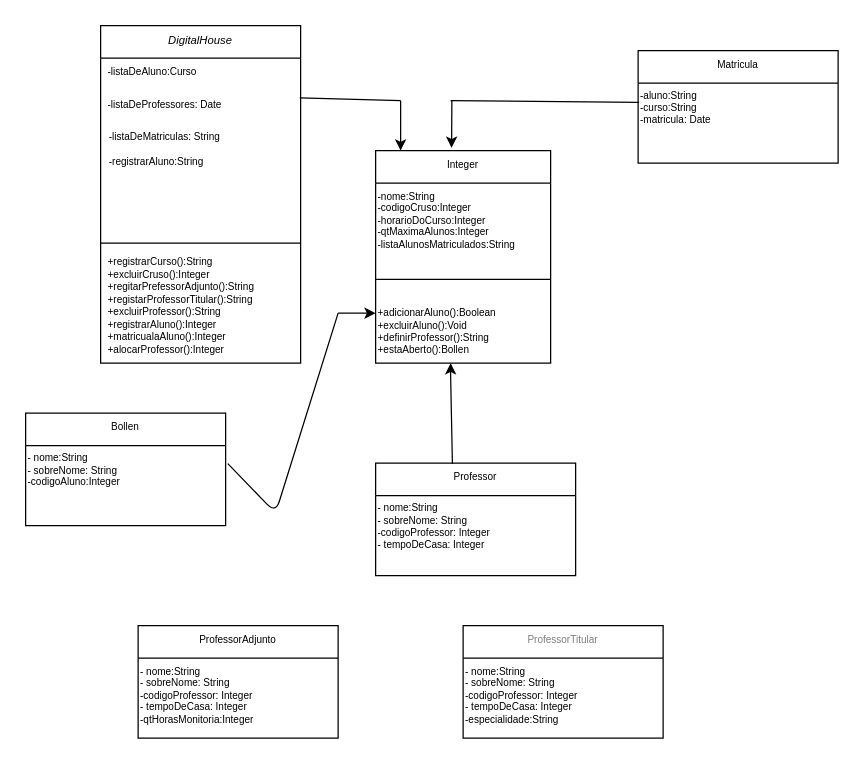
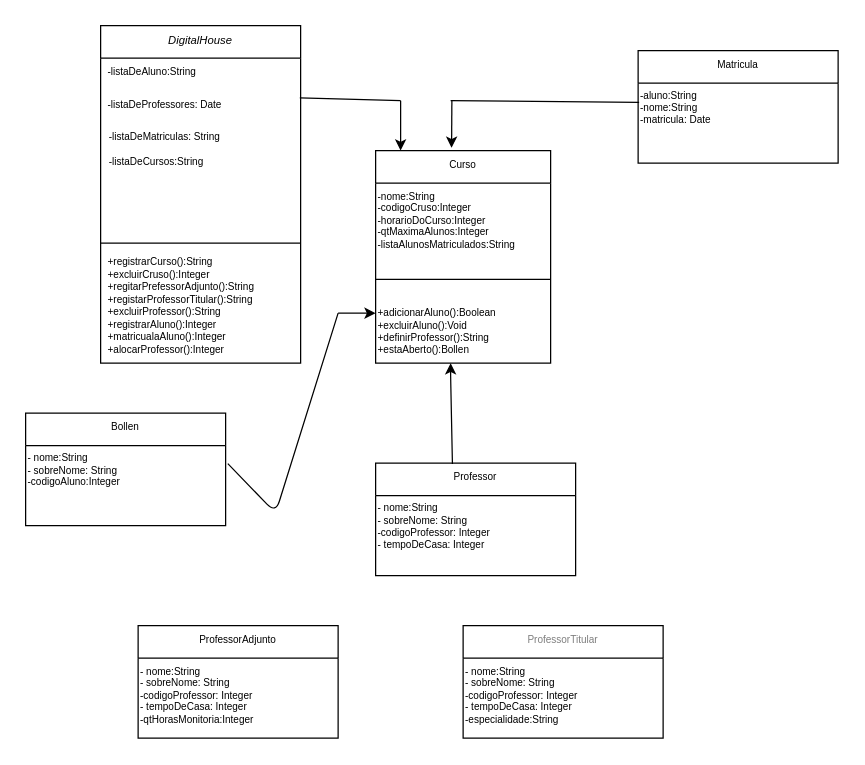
  <mxCell id="0" />
  <mxCell id="1" parent="0" />
  <mxCell id="2" value="DigitalHouse" style="swimlane;fontStyle=2;align=center;verticalAlign=top;childLayout=stackLayout;horizontal=1;startSize=26;horizontalStack=0;resizeParent=1;resizeLast=0;collapsible=1;marginBottom=0;rounded=0;shadow=0;strokeWidth=1;fontSize=9;" parent="1" vertex="1"><mxGeometry x="80" y="20" width="160" height="270" as="geometry"><mxRectangle x="220" y="120" width="160" height="26" as="alternateBounds" /></mxGeometry></mxCell>
- <mxCell id="3" value="-listaDeAluno:Curso&#10;&#10;" style="text;align=left;verticalAlign=top;spacingLeft=4;spacingRight=4;overflow=hidden;rotatable=0;points=[[0,0.5],[1,0.5]];portConstraint=eastwest;fontSize=8;" parent="2" vertex="1"><mxGeometry y="26" width="160" height="26" as="geometry" /></mxCell>
+ <mxCell id="3" value="-listaDeAluno:String&#10;&#10;" style="text;align=left;verticalAlign=top;spacingLeft=4;spacingRight=4;overflow=hidden;rotatable=0;points=[[0,0.5],[1,0.5]];portConstraint=eastwest;fontSize=8;" parent="2" vertex="1"><mxGeometry y="26" width="160" height="26" as="geometry" /></mxCell>
  <mxCell id="4" value="-listaDeProfessores: Date" style="text;align=left;verticalAlign=top;spacingLeft=4;spacingRight=4;overflow=hidden;rotatable=0;points=[[0,0.5],[1,0.5]];portConstraint=eastwest;rounded=0;shadow=0;html=0;fontSize=8;" parent="2" vertex="1"><mxGeometry y="52" width="160" height="26" as="geometry" /></mxCell>
- <mxCell id="5" value="-listaDeMatriculas: String&#10;&#10;-registrarAluno:String&#10;&#10;&#10;" style="text;align=left;verticalAlign=top;spacingLeft=5;spacingRight=4;overflow=hidden;rotatable=0;points=[[0,0.5],[1,0.5]];portConstraint=eastwest;rounded=0;shadow=0;html=0;fontSize=8;" parent="2" vertex="1"><mxGeometry y="78" width="160" height="92" as="geometry" /></mxCell>
+ <mxCell id="5" value="-listaDeMatriculas: String&#10;&#10;-listaDeCursos:String&#10;&#10;&#10;" style="text;align=left;verticalAlign=top;spacingLeft=5;spacingRight=4;overflow=hidden;rotatable=0;points=[[0,0.5],[1,0.5]];portConstraint=eastwest;rounded=0;shadow=0;html=0;fontSize=8;" parent="2" vertex="1"><mxGeometry y="78" width="160" height="92" as="geometry" /></mxCell>
  <mxCell id="6" value="" style="line;html=1;strokeWidth=1;align=left;verticalAlign=middle;spacingTop=-1;spacingLeft=3;spacingRight=3;rotatable=0;labelPosition=right;points=[];portConstraint=eastwest;fontSize=8;" parent="2" vertex="1"><mxGeometry y="170" width="160" height="8" as="geometry" /></mxCell>
  <mxCell id="7" value="+registrarCurso():String&#10;+excluirCruso():Integer&#10;+regitarPrefessorAdjunto():String&#10;+registarProfessorTitular():String&#10;+excluirProfessor():String&#10;+registrarAluno():Integer&#10;+matricualaAluno():Integer&#10;+alocarProfessor():Integer" style="text;align=left;verticalAlign=top;spacingLeft=4;spacingRight=4;overflow=hidden;rotatable=0;points=[[0,0.5],[1,0.5]];portConstraint=eastwest;fontSize=8;" parent="2" vertex="1"><mxGeometry y="178" width="160" height="92" as="geometry" /></mxCell>
  <mxCell id="8" value="Bollen" style="swimlane;fontStyle=0;align=center;verticalAlign=top;childLayout=stackLayout;horizontal=1;startSize=26;horizontalStack=0;resizeParent=1;resizeLast=0;collapsible=1;marginBottom=0;rounded=0;shadow=0;strokeWidth=1;fontSize=8;" parent="1" vertex="1"><mxGeometry x="20" y="330" width="160" height="90" as="geometry"><mxRectangle x="130" y="380" width="160" height="26" as="alternateBounds" /></mxGeometry></mxCell>
  <mxCell id="9" value="- nome:String&lt;br&gt;- sobreNome: String&lt;br&gt;-codigoAluno:Integer" style="text;html=1;align=left;verticalAlign=middle;resizable=0;points=[];autosize=1;strokeColor=none;fontSize=8;" vertex="1" parent="8"><mxGeometry y="26" width="160" height="40" as="geometry" /></mxCell>
- <mxCell id="10" value="Integer" style="swimlane;fontStyle=0;align=center;verticalAlign=top;childLayout=stackLayout;horizontal=1;startSize=26;horizontalStack=0;resizeParent=1;resizeLast=0;collapsible=1;marginBottom=0;rounded=0;shadow=0;strokeWidth=1;fontSize=8;" parent="1" vertex="1"><mxGeometry x="300" y="120" width="140" height="170" as="geometry"><mxRectangle x="550" y="140" width="160" height="26" as="alternateBounds" /></mxGeometry></mxCell>
+ <mxCell id="10" value="Curso" style="swimlane;fontStyle=0;align=center;verticalAlign=top;childLayout=stackLayout;horizontal=1;startSize=26;horizontalStack=0;resizeParent=1;resizeLast=0;collapsible=1;marginBottom=0;rounded=0;shadow=0;strokeWidth=1;fontSize=8;" parent="1" vertex="1"><mxGeometry x="300" y="120" width="140" height="170" as="geometry"><mxRectangle x="550" y="140" width="160" height="26" as="alternateBounds" /></mxGeometry></mxCell>
  <mxCell id="11" value="-nome:String&lt;br&gt;-codigoCruso:Integer&lt;br&gt;-horarioDoCurso:Integer&lt;br&gt;-qtMaximaAlunos:Integer&lt;br&gt;-listaAlunosMatriculados:String" style="text;html=1;align=left;verticalAlign=middle;resizable=0;points=[];autosize=1;strokeColor=none;fontSize=8;" vertex="1" parent="10"><mxGeometry y="26" width="140" height="60" as="geometry" /></mxCell>
  <mxCell id="12" value="" style="line;html=1;strokeWidth=1;align=left;verticalAlign=middle;spacingTop=-1;spacingLeft=3;spacingRight=3;rotatable=0;labelPosition=right;points=[];portConstraint=eastwest;fontSize=7;" parent="10" vertex="1"><mxGeometry y="86" width="140" height="34" as="geometry" /></mxCell>
  <mxCell id="13" value="+adicionarAluno():Boolean&lt;br&gt;+excluirAluno():Void&lt;br&gt;+definirProfessor():String&lt;br&gt;+estaAberto():Bollen" style="text;html=1;align=left;verticalAlign=middle;resizable=0;points=[];autosize=1;strokeColor=none;fontSize=8;" vertex="1" parent="10"><mxGeometry y="120" width="140" height="50" as="geometry" /></mxCell>
  <mxCell id="14" value="ProfessorTitular" style="swimlane;fontStyle=0;align=center;verticalAlign=top;childLayout=stackLayout;horizontal=1;startSize=26;horizontalStack=0;resizeParent=1;resizeLast=0;collapsible=1;marginBottom=0;rounded=0;shadow=0;strokeWidth=1;fontSize=8;textOpacity=50;" vertex="1" parent="1"><mxGeometry x="370" y="500" width="160" height="90" as="geometry"><mxRectangle x="130" y="380" width="160" height="26" as="alternateBounds" /></mxGeometry></mxCell>
  <mxCell id="15" value="- nome:String&lt;br&gt;- sobreNome: String&lt;br&gt;-codigoProfessor: Integer&lt;br&gt;- tempoDeCasa: Integer&lt;br&gt;-especialidade:String" style="text;html=1;align=left;verticalAlign=middle;resizable=0;points=[];autosize=1;strokeColor=none;fontSize=8;" vertex="1" parent="14"><mxGeometry y="26" width="160" height="60" as="geometry" /></mxCell>
  <mxCell id="16" value="ProfessorAdjunto" style="swimlane;fontStyle=0;align=center;verticalAlign=top;childLayout=stackLayout;horizontal=1;startSize=26;horizontalStack=0;resizeParent=1;resizeLast=0;collapsible=1;marginBottom=0;rounded=0;shadow=0;strokeWidth=1;fontSize=8;" vertex="1" parent="1"><mxGeometry x="110" y="500" width="160" height="90" as="geometry"><mxRectangle x="130" y="380" width="160" height="26" as="alternateBounds" /></mxGeometry></mxCell>
  <mxCell id="17" value="- nome:String&lt;br&gt;- sobreNome: String&lt;br&gt;-codigoProfessor: Integer&lt;br&gt;- tempoDeCasa: Integer&lt;br&gt;-qtHorasMonitoria:Integer" style="text;html=1;align=left;verticalAlign=middle;resizable=0;points=[];autosize=1;strokeColor=none;fontSize=8;" vertex="1" parent="16"><mxGeometry y="26" width="160" height="60" as="geometry" /></mxCell>
  <mxCell id="18" value="Professor" style="swimlane;fontStyle=0;align=center;verticalAlign=top;childLayout=stackLayout;horizontal=1;startSize=26;horizontalStack=0;resizeParent=1;resizeLast=0;collapsible=1;marginBottom=0;rounded=0;shadow=0;strokeWidth=1;fontSize=8;" vertex="1" parent="1"><mxGeometry x="300" y="370" width="160" height="90" as="geometry"><mxRectangle x="130" y="380" width="160" height="26" as="alternateBounds" /></mxGeometry></mxCell>
  <mxCell id="19" value="- nome:String&lt;br&gt;- sobreNome: String&lt;br&gt;-codigoProfessor: Integer&lt;br&gt;- tempoDeCasa: Integer&lt;br&gt;" style="text;html=1;align=left;verticalAlign=middle;resizable=0;points=[];autosize=1;strokeColor=none;fontSize=8;" vertex="1" parent="18"><mxGeometry y="26" width="160" height="50" as="geometry" /></mxCell>
  <mxCell id="20" value="Matricula" style="swimlane;fontStyle=0;align=center;verticalAlign=top;childLayout=stackLayout;horizontal=1;startSize=26;horizontalStack=0;resizeParent=1;resizeLast=0;collapsible=1;marginBottom=0;rounded=0;shadow=0;strokeWidth=1;fontSize=8;" vertex="1" parent="1"><mxGeometry x="510" y="40" width="160" height="90" as="geometry"><mxRectangle x="130" y="380" width="160" height="26" as="alternateBounds" /></mxGeometry></mxCell>
- <mxCell id="21" value="-aluno:String&lt;br&gt;-curso:String&lt;br&gt;-matricula: Date" style="text;html=1;align=left;verticalAlign=middle;resizable=0;points=[];autosize=1;strokeColor=none;fontSize=8;" vertex="1" parent="20"><mxGeometry y="26" width="160" height="40" as="geometry" /></mxCell>
+ <mxCell id="21" value="-aluno:String&lt;br&gt;-nome:String&lt;br&gt;-matricula: Date" style="text;html=1;align=left;verticalAlign=middle;resizable=0;points=[];autosize=1;strokeColor=none;fontSize=8;" vertex="1" parent="20"><mxGeometry y="26" width="160" height="40" as="geometry" /></mxCell>
  <mxCell id="22" value="" style="endArrow=classic;html=1;fontSize=8;strokeColor=#000000;entryX=0.434;entryY=-0.013;entryDx=0;entryDy=0;entryPerimeter=0;" edge="1" parent="1" target="10"><mxGeometry width="50" height="50" relative="1" as="geometry"><mxPoint x="361" y="80" as="sourcePoint" /><mxPoint x="359.76" y="110" as="targetPoint" /></mxGeometry></mxCell>
  <mxCell id="23" value="" style="endArrow=none;html=1;fontSize=8;strokeColor=#000000;entryX=0.005;entryY=0.385;entryDx=0;entryDy=0;entryPerimeter=0;" edge="1" parent="1" target="21"><mxGeometry width="50" height="50" relative="1" as="geometry"><mxPoint x="360" y="80" as="sourcePoint" /><mxPoint x="410" y="30" as="targetPoint" /></mxGeometry></mxCell>
  <mxCell id="24" value="" style="endArrow=classic;html=1;fontSize=8;strokeColor=#000000;" edge="1" parent="1"><mxGeometry width="50" height="50" relative="1" as="geometry"><mxPoint x="320" y="80" as="sourcePoint" /><mxPoint x="320" y="120" as="targetPoint" /><Array as="points" /></mxGeometry></mxCell>
  <mxCell id="25" value="" style="endArrow=none;html=1;fontSize=8;strokeColor=#000000;exitX=0.996;exitY=0.224;exitDx=0;exitDy=0;exitPerimeter=0;" edge="1" parent="1" source="4"><mxGeometry width="50" height="50" relative="1" as="geometry"><mxPoint x="239" y="90" as="sourcePoint" /><mxPoint x="320" y="80" as="targetPoint" /></mxGeometry></mxCell>
  <mxCell id="26" value="" style="endArrow=classic;html=1;fontSize=8;strokeColor=#000000;exitX=0.384;exitY=0.007;exitDx=0;exitDy=0;exitPerimeter=0;" edge="1" parent="1" source="18"><mxGeometry width="50" height="50" relative="1" as="geometry"><mxPoint x="310" y="340" as="sourcePoint" /><mxPoint x="360" y="290" as="targetPoint" /><Array as="points"><mxPoint x="360" y="300" /></Array></mxGeometry></mxCell>
  <mxCell id="27" value="" style="endArrow=classic;html=1;fontSize=8;strokeColor=#000000;" edge="1" parent="1"><mxGeometry width="50" height="50" relative="1" as="geometry"><mxPoint x="270" y="250" as="sourcePoint" /><mxPoint x="300" y="250" as="targetPoint" /></mxGeometry></mxCell>
  <mxCell id="28" value="" style="endArrow=none;html=1;fontSize=8;strokeColor=#000000;exitX=1.011;exitY=0.36;exitDx=0;exitDy=0;exitPerimeter=0;" edge="1" parent="1" source="9"><mxGeometry width="50" height="50" relative="1" as="geometry"><mxPoint x="200" y="430" as="sourcePoint" /><mxPoint x="270" y="250" as="targetPoint" /><Array as="points"><mxPoint x="220" y="410" /></Array></mxGeometry></mxCell>
